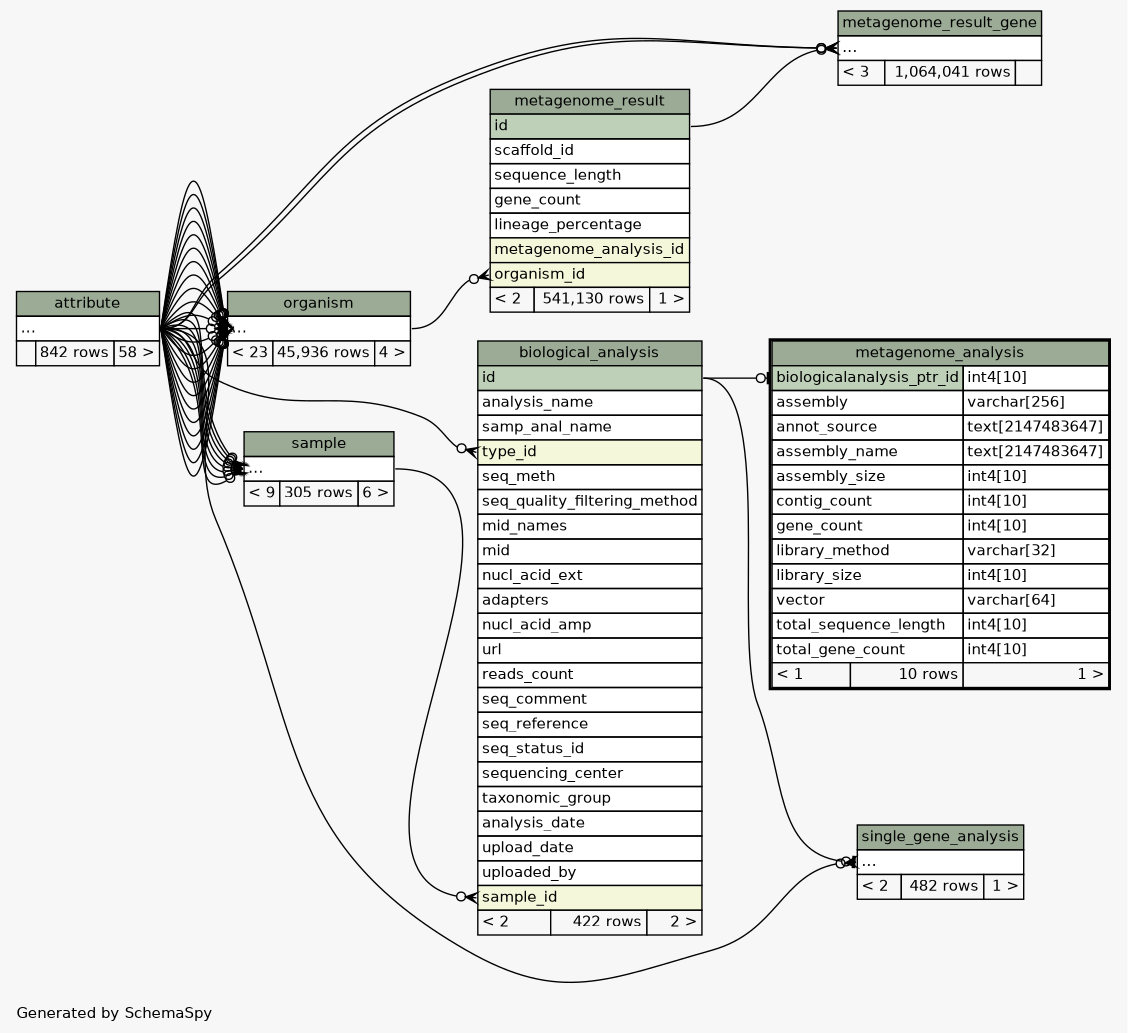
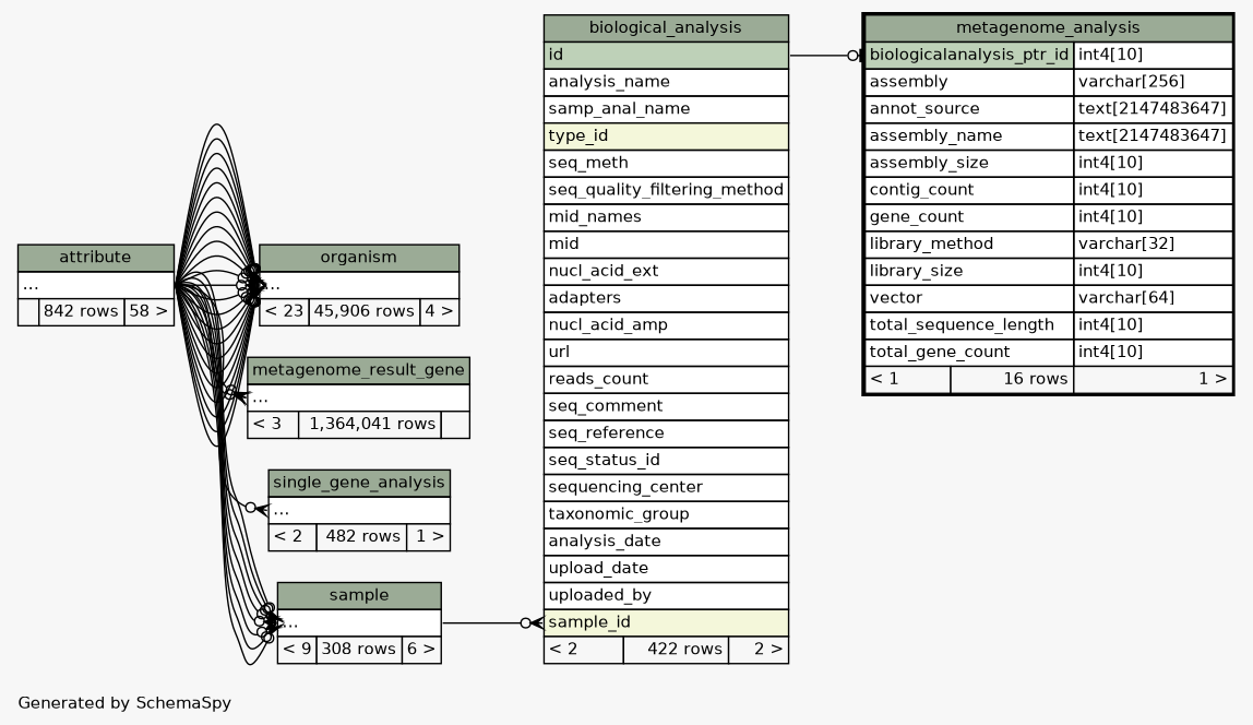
  digraph {
    bgcolor="#f7f7f7"
    fontname=Helvetica
    fontsize=11
    label="\nGenerated by SchemaSpy"
    labeljust=l
    nodesep=0.18
    rankdir=RL
    ranksep=0.46
    node [fontname=Helvetica fontsize=11 shape=plaintext]
    edge [arrowhead=none arrowsize=0.8 arrowtail=crowodot dir=back headport="elipses:e" tailport="elipses:w"]
    n1 [label=<     <TABLE BORDER="0" CELLBORDER="1" CELLSPACING="0" BGCOLOR="#ffffff">       <TR><TD COLSPAN="3" BGCOLOR="#9bab96" ALIGN="CENTER">biological_analysis</TD></TR>       <TR><TD PORT="id" COLSPAN="3" BGCOLOR="#bed1b8" ALIGN="LEFT">id</TD></TR>       <TR><TD PORT="analysis_name" COLSPAN="3" ALIGN="LEFT">analysis_name</TD></TR>       <TR><TD PORT="samp_anal_name" COLSPAN="3" ALIGN="LEFT">samp_anal_name</TD></TR>       <TR><TD PORT="type_id" COLSPAN="3" BGCOLOR="#f4f7da" ALIGN="LEFT">type_id</TD></TR>       <TR><TD PORT="seq_meth" COLSPAN="3" ALIGN="LEFT">seq_meth</TD></TR>       <TR><TD PORT="seq_quality_filtering_method" COLSPAN="3" ALIGN="LEFT">seq_quality_filtering_method</TD></TR>       <TR><TD PORT="mid_names" COLSPAN="3" ALIGN="LEFT">mid_names</TD></TR>       <TR><TD PORT="mid" COLSPAN="3" ALIGN="LEFT">mid</TD></TR>       <TR><TD PORT="nucl_acid_ext" COLSPAN="3" ALIGN="LEFT">nucl_acid_ext</TD></TR>       <TR><TD PORT="adapters" COLSPAN="3" ALIGN="LEFT">adapters</TD></TR>       <TR><TD PORT="nucl_acid_amp" COLSPAN="3" ALIGN="LEFT">nucl_acid_amp</TD></TR>       <TR><TD PORT="url" COLSPAN="3" ALIGN="LEFT">url</TD></TR>       <TR><TD PORT="reads_count" COLSPAN="3" ALIGN="LEFT">reads_count</TD></TR>       <TR><TD PORT="seq_comment" COLSPAN="3" ALIGN="LEFT">seq_comment</TD></TR>       <TR><TD PORT="seq_reference" COLSPAN="3" ALIGN="LEFT">seq_reference</TD></TR>       <TR><TD PORT="seq_status_id" COLSPAN="3" ALIGN="LEFT">seq_status_id</TD></TR>       <TR><TD PORT="sequencing_center" COLSPAN="3" ALIGN="LEFT">sequencing_center</TD></TR>       <TR><TD PORT="taxonomic_group" COLSPAN="3" ALIGN="LEFT">taxonomic_group</TD></TR>       <TR><TD PORT="analysis_date" COLSPAN="3" ALIGN="LEFT">analysis_date</TD></TR>       <TR><TD PORT="upload_date" COLSPAN="3" ALIGN="LEFT">upload_date</TD></TR>       <TR><TD PORT="uploaded_by" COLSPAN="3" ALIGN="LEFT">uploaded_by</TD></TR>       <TR><TD PORT="sample_id" COLSPAN="3" BGCOLOR="#f4f7da" ALIGN="LEFT">sample_id</TD></TR>       <TR><TD ALIGN="LEFT" BGCOLOR="#f7f7f7">&lt; 2</TD><TD ALIGN="RIGHT" BGCOLOR="#f7f7f7">422 rows</TD><TD ALIGN="RIGHT" BGCOLOR="#f7f7f7">2 &gt;</TD></TR>     </TABLE>>]
-   n2 [label=<     <TABLE BORDER="0" CELLBORDER="1" CELLSPACING="0" BGCOLOR="#ffffff">       <TR><TD COLSPAN="3" BGCOLOR="#9bab96" ALIGN="CENTER">sample</TD></TR>       <TR><TD PORT="elipses" COLSPAN="3" ALIGN="LEFT">...</TD></TR>       <TR><TD ALIGN="LEFT" BGCOLOR="#f7f7f7">&lt; 9</TD><TD ALIGN="RIGHT" BGCOLOR="#f7f7f7">305 rows</TD><TD ALIGN="RIGHT" BGCOLOR="#f7f7f7">6 &gt;</TD></TR>     </TABLE>>]
+   n2 [label=<     <TABLE BORDER="0" CELLBORDER="1" CELLSPACING="0" BGCOLOR="#ffffff">       <TR><TD COLSPAN="3" BGCOLOR="#9bab96" ALIGN="CENTER">sample</TD></TR>       <TR><TD PORT="elipses" COLSPAN="3" ALIGN="LEFT">...</TD></TR>       <TR><TD ALIGN="LEFT" BGCOLOR="#f7f7f7">&lt; 9</TD><TD ALIGN="RIGHT" BGCOLOR="#f7f7f7">308 rows</TD><TD ALIGN="RIGHT" BGCOLOR="#f7f7f7">6 &gt;</TD></TR>     </TABLE>>]
    n3 [label=<     <TABLE BORDER="0" CELLBORDER="1" CELLSPACING="0" BGCOLOR="#ffffff">       <TR><TD COLSPAN="3" BGCOLOR="#9bab96" ALIGN="CENTER">attribute</TD></TR>       <TR><TD PORT="elipses" COLSPAN="3" ALIGN="LEFT">...</TD></TR>       <TR><TD ALIGN="LEFT" BGCOLOR="#f7f7f7">  </TD><TD ALIGN="RIGHT" BGCOLOR="#f7f7f7">842 rows</TD><TD ALIGN="RIGHT" BGCOLOR="#f7f7f7">58 &gt;</TD></TR>     </TABLE>>]
-   n4 [label=<     <TABLE BORDER="2" CELLBORDER="1" CELLSPACING="0" BGCOLOR="#ffffff">       <TR><TD COLSPAN="3" BGCOLOR="#9bab96" ALIGN="CENTER">metagenome_analysis</TD></TR>       <TR><TD PORT="biologicalanalysis_ptr_id" COLSPAN="2" BGCOLOR="#bed1b8" ALIGN="LEFT">biologicalanalysis_ptr_id</TD><TD PORT="biologicalanalysis_ptr_id.type" ALIGN="LEFT">int4[10]</TD></TR>       <TR><TD PORT="assembly" COLSPAN="2" ALIGN="LEFT">assembly</TD><TD PORT="assembly.type" ALIGN="LEFT">varchar[256]</TD></TR>       <TR><TD PORT="annot_source" COLSPAN="2" ALIGN="LEFT">annot_source</TD><TD PORT="annot_source.type" ALIGN="LEFT">text[2147483647]</TD></TR>       <TR><TD PORT="assembly_name" COLSPAN="2" ALIGN="LEFT">assembly_name</TD><TD PORT="assembly_name.type" ALIGN="LEFT">text[2147483647]</TD></TR>       <TR><TD PORT="assembly_size" COLSPAN="2" ALIGN="LEFT">assembly_size</TD><TD PORT="assembly_size.type" ALIGN="LEFT">int4[10]</TD></TR>       <TR><TD PORT="contig_count" COLSPAN="2" ALIGN="LEFT">contig_count</TD><TD PORT="contig_count.type" ALIGN="LEFT">int4[10]</TD></TR>       <TR><TD PORT="gene_count" COLSPAN="2" ALIGN="LEFT">gene_count</TD><TD PORT="gene_count.type" ALIGN="LEFT">int4[10]</TD></TR>       <TR><TD PORT="library_method" COLSPAN="2" ALIGN="LEFT">library_method</TD><TD PORT="library_method.type" ALIGN="LEFT">varchar[32]</TD></TR>       <TR><TD PORT="library_size" COLSPAN="2" ALIGN="LEFT">library_size</TD><TD PORT="library_size.type" ALIGN="LEFT">int4[10]</TD></TR>       <TR><TD PORT="vector" COLSPAN="2" ALIGN="LEFT">vector</TD><TD PORT="vector.type" ALIGN="LEFT">varchar[64]</TD></TR>       <TR><TD PORT="total_sequence_length" COLSPAN="2" ALIGN="LEFT">total_sequence_length</TD><TD PORT="total_sequence_length.type" ALIGN="LEFT">int4[10]</TD></TR>       <TR><TD PORT="total_gene_count" COLSPAN="2" ALIGN="LEFT">total_gene_count</TD><TD PORT="total_gene_count.type" ALIGN="LEFT">int4[10]</TD></TR>       <TR><TD ALIGN="LEFT" BGCOLOR="#f7f7f7">&lt; 1</TD><TD ALIGN="RIGHT" BGCOLOR="#f7f7f7">10 rows</TD><TD ALIGN="RIGHT" BGCOLOR="#f7f7f7">1 &gt;</TD></TR>     </TABLE>>]
-   n5 [label=<     <TABLE BORDER="0" CELLBORDER="1" CELLSPACING="0" BGCOLOR="#ffffff">       <TR><TD COLSPAN="3" BGCOLOR="#9bab96" ALIGN="CENTER">metagenome_result</TD></TR>       <TR><TD PORT="id" COLSPAN="3" BGCOLOR="#bed1b8" ALIGN="LEFT">id</TD></TR>       <TR><TD PORT="scaffold_id" COLSPAN="3" ALIGN="LEFT">scaffold_id</TD></TR>       <TR><TD PORT="sequence_length" COLSPAN="3" ALIGN="LEFT">sequence_length</TD></TR>       <TR><TD PORT="gene_count" COLSPAN="3" ALIGN="LEFT">gene_count</TD></TR>       <TR><TD PORT="lineage_percentage" COLSPAN="3" ALIGN="LEFT">lineage_percentage</TD></TR>       <TR><TD PORT="metagenome_analysis_id" COLSPAN="3" BGCOLOR="#f4f7da" ALIGN="LEFT">metagenome_analysis_id</TD></TR>       <TR><TD PORT="organism_id" COLSPAN="3" BGCOLOR="#f4f7da" ALIGN="LEFT">organism_id</TD></TR>       <TR><TD ALIGN="LEFT" BGCOLOR="#f7f7f7">&lt; 2</TD><TD ALIGN="RIGHT" BGCOLOR="#f7f7f7">541,130 rows</TD><TD ALIGN="RIGHT" BGCOLOR="#f7f7f7">1 &gt;</TD></TR>     </TABLE>>]
-   n6 [label=<     <TABLE BORDER="0" CELLBORDER="1" CELLSPACING="0" BGCOLOR="#ffffff">       <TR><TD COLSPAN="3" BGCOLOR="#9bab96" ALIGN="CENTER">organism</TD></TR>       <TR><TD PORT="elipses" COLSPAN="3" ALIGN="LEFT">...</TD></TR>       <TR><TD ALIGN="LEFT" BGCOLOR="#f7f7f7">&lt; 23</TD><TD ALIGN="RIGHT" BGCOLOR="#f7f7f7">45,936 rows</TD><TD ALIGN="RIGHT" BGCOLOR="#f7f7f7">4 &gt;</TD></TR>     </TABLE>>]
-   n7 [label=<     <TABLE BORDER="0" CELLBORDER="1" CELLSPACING="0" BGCOLOR="#ffffff">       <TR><TD COLSPAN="3" BGCOLOR="#9bab96" ALIGN="CENTER">metagenome_result_gene</TD></TR>       <TR><TD PORT="elipses" COLSPAN="3" ALIGN="LEFT">...</TD></TR>       <TR><TD ALIGN="LEFT" BGCOLOR="#f7f7f7">&lt; 3</TD><TD ALIGN="RIGHT" BGCOLOR="#f7f7f7">1,064,041 rows</TD><TD ALIGN="RIGHT" BGCOLOR="#f7f7f7">  </TD></TR>     </TABLE>>]
+   n4 [label=<     <TABLE BORDER="2" CELLBORDER="1" CELLSPACING="0" BGCOLOR="#ffffff">       <TR><TD COLSPAN="3" BGCOLOR="#9bab96" ALIGN="CENTER">metagenome_analysis</TD></TR>       <TR><TD PORT="biologicalanalysis_ptr_id" COLSPAN="2" BGCOLOR="#bed1b8" ALIGN="LEFT">biologicalanalysis_ptr_id</TD><TD PORT="biologicalanalysis_ptr_id.type" ALIGN="LEFT">int4[10]</TD></TR>       <TR><TD PORT="assembly" COLSPAN="2" ALIGN="LEFT">assembly</TD><TD PORT="assembly.type" ALIGN="LEFT">varchar[256]</TD></TR>       <TR><TD PORT="annot_source" COLSPAN="2" ALIGN="LEFT">annot_source</TD><TD PORT="annot_source.type" ALIGN="LEFT">text[2147483647]</TD></TR>       <TR><TD PORT="assembly_name" COLSPAN="2" ALIGN="LEFT">assembly_name</TD><TD PORT="assembly_name.type" ALIGN="LEFT">text[2147483647]</TD></TR>       <TR><TD PORT="assembly_size" COLSPAN="2" ALIGN="LEFT">assembly_size</TD><TD PORT="assembly_size.type" ALIGN="LEFT">int4[10]</TD></TR>       <TR><TD PORT="contig_count" COLSPAN="2" ALIGN="LEFT">contig_count</TD><TD PORT="contig_count.type" ALIGN="LEFT">int4[10]</TD></TR>       <TR><TD PORT="gene_count" COLSPAN="2" ALIGN="LEFT">gene_count</TD><TD PORT="gene_count.type" ALIGN="LEFT">int4[10]</TD></TR>       <TR><TD PORT="library_method" COLSPAN="2" ALIGN="LEFT">library_method</TD><TD PORT="library_method.type" ALIGN="LEFT">varchar[32]</TD></TR>       <TR><TD PORT="library_size" COLSPAN="2" ALIGN="LEFT">library_size</TD><TD PORT="library_size.type" ALIGN="LEFT">int4[10]</TD></TR>       <TR><TD PORT="vector" COLSPAN="2" ALIGN="LEFT">vector</TD><TD PORT="vector.type" ALIGN="LEFT">varchar[64]</TD></TR>       <TR><TD PORT="total_sequence_length" COLSPAN="2" ALIGN="LEFT">total_sequence_length</TD><TD PORT="total_sequence_length.type" ALIGN="LEFT">int4[10]</TD></TR>       <TR><TD PORT="total_gene_count" COLSPAN="2" ALIGN="LEFT">total_gene_count</TD><TD PORT="total_gene_count.type" ALIGN="LEFT">int4[10]</TD></TR>       <TR><TD ALIGN="LEFT" BGCOLOR="#f7f7f7">&lt; 1</TD><TD ALIGN="RIGHT" BGCOLOR="#f7f7f7">16 rows</TD><TD ALIGN="RIGHT" BGCOLOR="#f7f7f7">1 &gt;</TD></TR>     </TABLE>>]
+   n6 [label=<     <TABLE BORDER="0" CELLBORDER="1" CELLSPACING="0" BGCOLOR="#ffffff">       <TR><TD COLSPAN="3" BGCOLOR="#9bab96" ALIGN="CENTER">organism</TD></TR>       <TR><TD PORT="elipses" COLSPAN="3" ALIGN="LEFT">...</TD></TR>       <TR><TD ALIGN="LEFT" BGCOLOR="#f7f7f7">&lt; 23</TD><TD ALIGN="RIGHT" BGCOLOR="#f7f7f7">45,906 rows</TD><TD ALIGN="RIGHT" BGCOLOR="#f7f7f7">4 &gt;</TD></TR>     </TABLE>>]
+   n7 [label=<     <TABLE BORDER="0" CELLBORDER="1" CELLSPACING="0" BGCOLOR="#ffffff">       <TR><TD COLSPAN="3" BGCOLOR="#9bab96" ALIGN="CENTER">metagenome_result_gene</TD></TR>       <TR><TD PORT="elipses" COLSPAN="3" ALIGN="LEFT">...</TD></TR>       <TR><TD ALIGN="LEFT" BGCOLOR="#f7f7f7">&lt; 3</TD><TD ALIGN="RIGHT" BGCOLOR="#f7f7f7">1,364,041 rows</TD><TD ALIGN="RIGHT" BGCOLOR="#f7f7f7">  </TD></TR>     </TABLE>>]
    n8 [label=<     <TABLE BORDER="0" CELLBORDER="1" CELLSPACING="0" BGCOLOR="#ffffff">       <TR><TD COLSPAN="3" BGCOLOR="#9bab96" ALIGN="CENTER">single_gene_analysis</TD></TR>       <TR><TD PORT="elipses" COLSPAN="3" ALIGN="LEFT">...</TD></TR>       <TR><TD ALIGN="LEFT" BGCOLOR="#f7f7f7">&lt; 2</TD><TD ALIGN="RIGHT" BGCOLOR="#f7f7f7">482 rows</TD><TD ALIGN="RIGHT" BGCOLOR="#f7f7f7">1 &gt;</TD></TR>     </TABLE>>]
    n1 -> n2 [tailport="sample_id:w"]
-   n1 -> n3 [tailport="type_id:w"]
    n2 -> n3
    n2 -> n3
    n2 -> n3
    n2 -> n3
    n2 -> n3
    n2 -> n3
    n2 -> n3
    n2 -> n3
    n4 -> n1 [arrowtail=teeodot headport="id:e" tailport="biologicalanalysis_ptr_id:w"]
-   n5 -> n6 [tailport="organism_id:w"]
    n6 -> n3
    n6 -> n3
    n6 -> n3
    n6 -> n3
    n6 -> n3
    n6 -> n3
    n6 -> n3
    n6 -> n3
    n6 -> n3
    n6 -> n3
    n6 -> n3
    n6 -> n3
    n6 -> n3
    n6 -> n3
    n6 -> n3
    n6 -> n3
    n6 -> n3
    n6 -> n3
    n6 -> n3
    n6 -> n3
    n6 -> n3
    n6 -> n3
    n6 -> n3
    n7 -> n3
    n7 -> n3
-   n7 -> n5 [headport="id:e"]
-   n8 -> n1 [arrowtail=teeodot headport="id:e"]
    n8 -> n3
  }
